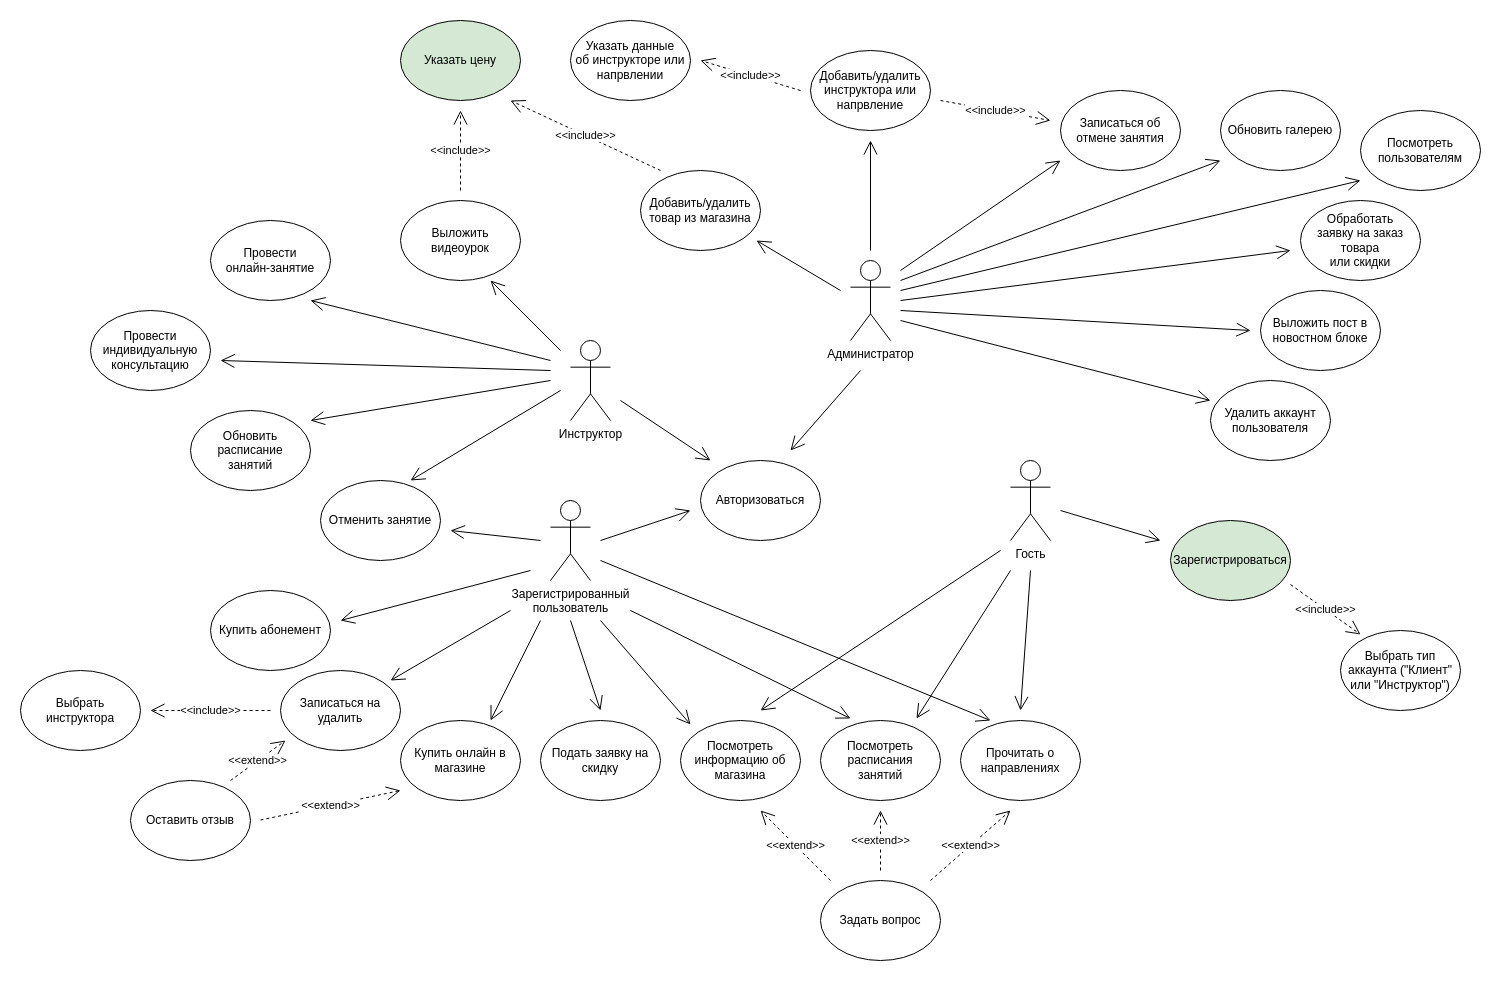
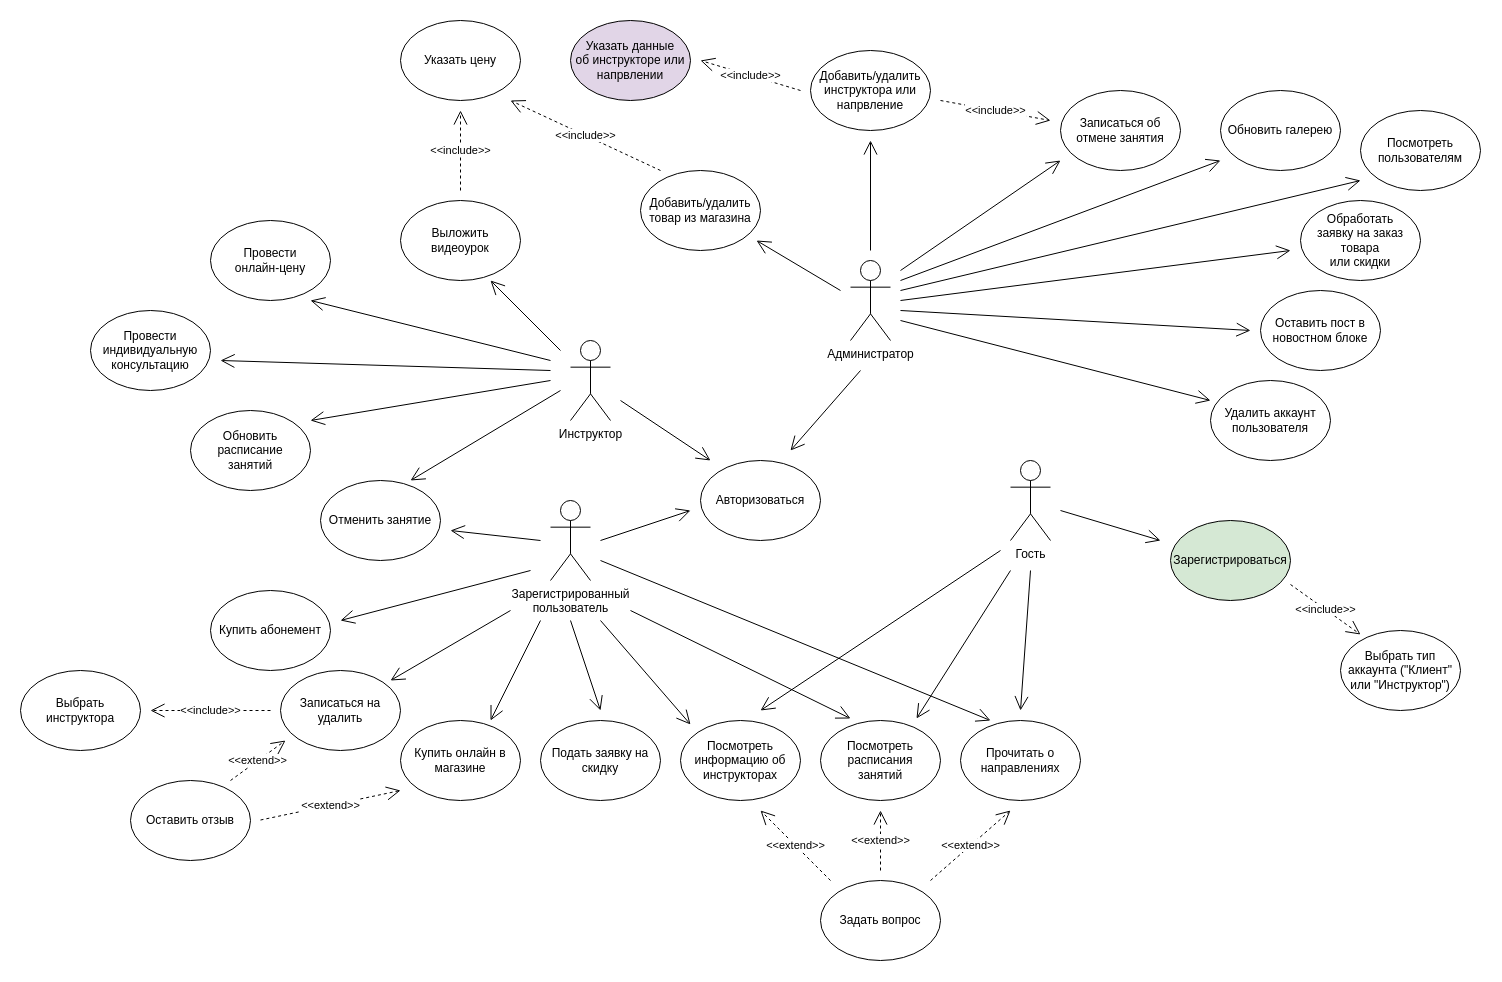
  <mxCell id="0" />
  <mxCell id="1" parent="0" />
  <mxCell id="2" value="Зарегистрироваться" style="ellipse;whiteSpace=wrap;html=1;fillColor=#d5e8d4;" vertex="1" parent="1"><mxGeometry x="1170" y="520" width="120" height="80" as="geometry" /></mxCell>
- <mxCell id="3" value="Посмотреть информацию об магазина" style="ellipse;whiteSpace=wrap;html=1;" vertex="1" parent="1"><mxGeometry x="680" y="720" width="120" height="80" as="geometry" /></mxCell>
+ <mxCell id="3" value="Посмотреть информацию об инструкторах" style="ellipse;whiteSpace=wrap;html=1;" vertex="1" parent="1"><mxGeometry x="680" y="720" width="120" height="80" as="geometry" /></mxCell>
  <mxCell id="4" value="Посмотреть расписания&lt;br&gt;занятий" style="ellipse;whiteSpace=wrap;html=1;" vertex="1" parent="1"><mxGeometry x="820" y="720" width="120" height="80" as="geometry" /></mxCell>
  <mxCell id="5" value="Купить абонемент" style="ellipse;whiteSpace=wrap;html=1;" vertex="1" parent="1"><mxGeometry x="210" y="590" width="120" height="80" as="geometry" /></mxCell>
  <mxCell id="6" value="Записаться на удалить" style="ellipse;whiteSpace=wrap;html=1;" vertex="1" parent="1"><mxGeometry x="280" y="670" width="120" height="80" as="geometry" /></mxCell>
  <mxCell id="7" value="Оставить отзыв" style="ellipse;whiteSpace=wrap;html=1;" vertex="1" parent="1"><mxGeometry x="130" y="780" width="120" height="80" as="geometry" /></mxCell>
  <mxCell id="8" value="Авторизоваться" style="ellipse;whiteSpace=wrap;html=1;" vertex="1" parent="1"><mxGeometry x="700" y="460" width="120" height="80" as="geometry" /></mxCell>
  <mxCell id="9" value="Добавить/удалить инструктора или напрвление" style="ellipse;whiteSpace=wrap;html=1;" vertex="1" parent="1"><mxGeometry x="810" y="50" width="120" height="80" as="geometry" /></mxCell>
- <mxCell id="10" value="Выложить пост в новостном блоке" style="ellipse;whiteSpace=wrap;html=1;" vertex="1" parent="1"><mxGeometry x="1260" y="290" width="120" height="80" as="geometry" /></mxCell>
+ <mxCell id="10" value="Оставить пост в новостном блоке" style="ellipse;whiteSpace=wrap;html=1;" vertex="1" parent="1"><mxGeometry x="1260" y="290" width="120" height="80" as="geometry" /></mxCell>
  <mxCell id="11" value="Обновить расписание&lt;br&gt;занятий" style="ellipse;whiteSpace=wrap;html=1;" vertex="1" parent="1"><mxGeometry x="190" y="410" width="120" height="80" as="geometry" /></mxCell>
  <mxCell id="12" value="Выложить&lt;br&gt;видеоурок" style="ellipse;whiteSpace=wrap;html=1;" vertex="1" parent="1"><mxGeometry x="400" y="200" width="120" height="80" as="geometry" /></mxCell>
- <mxCell id="13" value="Указать цену" style="ellipse;whiteSpace=wrap;html=1;fillColor=#d5e8d4;" vertex="1" parent="1"><mxGeometry x="400" y="20" width="120" height="80" as="geometry" /></mxCell>
+ <mxCell id="13" value="Указать цену" style="ellipse;whiteSpace=wrap;html=1;" vertex="1" parent="1"><mxGeometry x="400" y="20" width="120" height="80" as="geometry" /></mxCell>
  <mxCell id="14" value="Добавить/удалить&lt;br&gt;товар из магазина" style="ellipse;whiteSpace=wrap;html=1;" vertex="1" parent="1"><mxGeometry x="640" y="170" width="120" height="80" as="geometry" /></mxCell>
  <mxCell id="15" value="Купить онлайн в магазине" style="ellipse;whiteSpace=wrap;html=1;" vertex="1" parent="1"><mxGeometry x="400" y="720" width="120" height="80" as="geometry" /></mxCell>
  <mxCell id="16" value="Удалить аккаунт пользователя" style="ellipse;whiteSpace=wrap;html=1;" vertex="1" parent="1"><mxGeometry x="1210" y="380" width="120" height="80" as="geometry" /></mxCell>
  <mxCell id="17" value="Подать заявку на скидку" style="ellipse;whiteSpace=wrap;html=1;" vertex="1" parent="1"><mxGeometry x="540" y="720" width="120" height="80" as="geometry" /></mxCell>
  <mxCell id="18" value="Выбрать инструктора" style="ellipse;whiteSpace=wrap;html=1;" vertex="1" parent="1"><mxGeometry x="20" y="670" width="120" height="80" as="geometry" /></mxCell>
- <mxCell id="19" value="Провести&lt;br&gt;онлайн-занятие" style="ellipse;whiteSpace=wrap;html=1;" vertex="1" parent="1"><mxGeometry x="210" y="220" width="120" height="80" as="geometry" /></mxCell>
+ <mxCell id="19" value="Провести&lt;br&gt;онлайн-цену" style="ellipse;whiteSpace=wrap;html=1;" vertex="1" parent="1"><mxGeometry x="210" y="220" width="120" height="80" as="geometry" /></mxCell>
  <mxCell id="20" value="Выбрать тип аккаунта (&quot;Клиент&quot; или &quot;Инструктор&quot;)" style="ellipse;whiteSpace=wrap;html=1;" vertex="1" parent="1"><mxGeometry x="1340" y="630" width="120" height="80" as="geometry" /></mxCell>
  <mxCell id="21" value="Провести индивидуальную консультацию" style="ellipse;whiteSpace=wrap;html=1;" vertex="1" parent="1"><mxGeometry x="90" y="310" width="120" height="80" as="geometry" /></mxCell>
  <mxCell id="22" value="Отменить занятие" style="ellipse;whiteSpace=wrap;html=1;" vertex="1" parent="1"><mxGeometry x="320" y="480" width="120" height="80" as="geometry" /></mxCell>
  <mxCell id="23" value="Записаться об отмене занятия" style="ellipse;whiteSpace=wrap;html=1;" vertex="1" parent="1"><mxGeometry x="1060" y="90" width="120" height="80" as="geometry" /></mxCell>
  <mxCell id="24" value="Прочитать о направлениях" style="ellipse;whiteSpace=wrap;html=1;" vertex="1" parent="1"><mxGeometry x="960" y="720" width="120" height="80" as="geometry" /></mxCell>
  <mxCell id="25" value="Обновить галерею" style="ellipse;whiteSpace=wrap;html=1;" vertex="1" parent="1"><mxGeometry x="1220" y="90" width="120" height="80" as="geometry" /></mxCell>
- <mxCell id="26" value="Указать данные&lt;br&gt;об инструкторе или напрвлении" style="ellipse;whiteSpace=wrap;html=1;" vertex="1" parent="1"><mxGeometry x="570" y="20" width="120" height="80" as="geometry" /></mxCell>
+ <mxCell id="26" value="Указать данные&lt;br&gt;об инструкторе или напрвлении" style="ellipse;whiteSpace=wrap;html=1;fillColor=#e1d5e7;" vertex="1" parent="1"><mxGeometry x="570" y="20" width="120" height="80" as="geometry" /></mxCell>
  <mxCell id="27" value="Посмотреть пользователям" style="ellipse;whiteSpace=wrap;html=1;" vertex="1" parent="1"><mxGeometry x="1360" y="110" width="120" height="80" as="geometry" /></mxCell>
  <mxCell id="28" value="Обработать&lt;br&gt;заявку на заказ товара&lt;br&gt;или скидки" style="ellipse;whiteSpace=wrap;html=1;" vertex="1" parent="1"><mxGeometry x="1300" y="200" width="120" height="80" as="geometry" /></mxCell>
  <mxCell id="29" value="Задать вопрос" style="ellipse;whiteSpace=wrap;html=1;" vertex="1" parent="1"><mxGeometry x="820" y="880" width="120" height="80" as="geometry" /></mxCell>
  <mxCell id="30" value="Зарегистрированный&lt;br&gt;пользователь" style="shape=umlActor;verticalLabelPosition=bottom;verticalAlign=top;html=1;outlineConnect=0;" vertex="1" parent="1"><mxGeometry x="550" y="500" width="40" height="80" as="geometry" /></mxCell>
  <mxCell id="31" value="Инструктор" style="shape=umlActor;verticalLabelPosition=bottom;verticalAlign=top;html=1;outlineConnect=0;" vertex="1" parent="1"><mxGeometry x="570" y="340" width="40" height="80" as="geometry" /></mxCell>
  <mxCell id="32" value="Администратор" style="shape=umlActor;verticalLabelPosition=bottom;verticalAlign=top;html=1;outlineConnect=0;" vertex="1" parent="1"><mxGeometry x="850" width="40" height="80" as="geometry" y="260" /></mxCell>
  <mxCell id="33" value="&amp;lt;&amp;lt;include&amp;gt;&amp;gt;" style="endArrow=open;endSize=12;dashed=1;html=1;rounded=0;" edge="1" parent="1"><mxGeometry width="160" relative="1" as="geometry"><mxPoint x="460" y="190" as="sourcePoint" /><mxPoint x="460" y="110" as="targetPoint" /></mxGeometry></mxCell>
  <mxCell id="34" value="" style="endArrow=open;endFill=1;endSize=12;html=1;rounded=0;jumpSize=6;" edge="1" parent="1"><mxGeometry width="160" relative="1" as="geometry"><mxPoint x="560" y="350" as="sourcePoint" /><mxPoint x="490" y="280" as="targetPoint" /></mxGeometry></mxCell>
  <mxCell id="35" value="" style="endArrow=open;endFill=1;endSize=12;html=1;rounded=0;jumpSize=6;" edge="1" parent="1"><mxGeometry width="160" relative="1" as="geometry"><mxPoint x="560" y="390" as="sourcePoint" /><mxPoint x="410" y="480" as="targetPoint" /></mxGeometry></mxCell>
  <mxCell id="36" value="" style="endArrow=open;endFill=1;endSize=12;html=1;rounded=0;jumpSize=6;" edge="1" parent="1"><mxGeometry width="160" relative="1" as="geometry"><mxPoint x="540" y="540" as="sourcePoint" /><mxPoint x="450" y="530" as="targetPoint" /></mxGeometry></mxCell>
  <mxCell id="37" value="" style="endArrow=open;endFill=1;endSize=12;html=1;rounded=0;jumpSize=6;" edge="1" parent="1"><mxGeometry width="160" relative="1" as="geometry"><mxPoint x="600" y="540" as="sourcePoint" /><mxPoint x="690" y="510" as="targetPoint" /></mxGeometry></mxCell>
  <mxCell id="38" value="" style="endArrow=open;endFill=1;endSize=12;html=1;rounded=0;jumpSize=6;" edge="1" parent="1"><mxGeometry width="160" relative="1" as="geometry"><mxPoint x="620" y="400" as="sourcePoint" /><mxPoint x="710" y="460" as="targetPoint" /></mxGeometry></mxCell>
  <mxCell id="39" value="" style="endArrow=open;endFill=1;endSize=12;html=1;rounded=0;jumpSize=6;" edge="1" parent="1"><mxGeometry width="160" relative="1" as="geometry"><mxPoint x="860" y="370" as="sourcePoint" /><mxPoint x="790" y="450" as="targetPoint" /></mxGeometry></mxCell>
  <mxCell id="40" value="" style="endArrow=open;endFill=1;endSize=12;html=1;rounded=0;jumpSize=6;" edge="1" parent="1"><mxGeometry width="160" relative="1" as="geometry"><mxPoint x="550" y="360" as="sourcePoint" /><mxPoint x="310" y="300" as="targetPoint" /></mxGeometry></mxCell>
  <mxCell id="41" value="" style="endArrow=open;endFill=1;endSize=12;html=1;rounded=0;jumpSize=6;" edge="1" parent="1"><mxGeometry width="160" relative="1" as="geometry"><mxPoint x="550" y="370" as="sourcePoint" /><mxPoint x="220" y="360" as="targetPoint" /></mxGeometry></mxCell>
  <mxCell id="42" value="" style="endArrow=open;endFill=1;endSize=12;html=1;rounded=0;jumpSize=6;" edge="1" parent="1"><mxGeometry width="160" relative="1" as="geometry"><mxPoint x="550" y="380" as="sourcePoint" /><mxPoint x="310" y="420" as="targetPoint" /></mxGeometry></mxCell>
  <mxCell id="43" value="" style="endArrow=open;endFill=1;endSize=12;html=1;rounded=0;jumpSize=6;" edge="1" parent="1"><mxGeometry width="160" relative="1" as="geometry"><mxPoint x="840" y="290" as="sourcePoint" /><mxPoint x="756" y="240" as="targetPoint" /></mxGeometry></mxCell>
  <mxCell id="44" value="&amp;lt;&amp;lt;include&amp;gt;&amp;gt;" style="endArrow=open;endSize=12;dashed=1;html=1;rounded=0;" edge="1" parent="1"><mxGeometry width="160" relative="1" as="geometry"><mxPoint x="660" y="170" as="sourcePoint" /><mxPoint x="510" y="100" as="targetPoint" /></mxGeometry></mxCell>
  <mxCell id="45" value="" style="endArrow=open;endFill=1;endSize=12;html=1;rounded=0;jumpSize=6;" edge="1" parent="1"><mxGeometry width="160" relative="1" as="geometry"><mxPoint x="870" y="250" as="sourcePoint" /><mxPoint x="870" y="140" as="targetPoint" /></mxGeometry></mxCell>
  <mxCell id="46" value="&amp;lt;&amp;lt;include&amp;gt;&amp;gt;" style="endArrow=open;endSize=12;dashed=1;html=1;rounded=0;" edge="1" parent="1"><mxGeometry width="160" relative="1" as="geometry"><mxPoint x="800" y="90" as="sourcePoint" /><mxPoint x="700" y="60" as="targetPoint" /></mxGeometry></mxCell>
  <mxCell id="47" value="" style="endArrow=open;endFill=1;endSize=12;html=1;rounded=0;jumpSize=6;" edge="1" parent="1"><mxGeometry width="160" relative="1" as="geometry"><mxPoint x="900" y="270" as="sourcePoint" /><mxPoint x="1060" y="160" as="targetPoint" /></mxGeometry></mxCell>
  <mxCell id="48" value="&amp;lt;&amp;lt;include&amp;gt;&amp;gt;" style="endArrow=open;endSize=12;dashed=1;html=1;rounded=0;" edge="1" parent="1"><mxGeometry width="160" relative="1" as="geometry"><mxPoint x="940" y="100" as="sourcePoint" /><mxPoint x="1050" y="120" as="targetPoint" /></mxGeometry></mxCell>
  <mxCell id="49" value="" style="endArrow=open;endFill=1;endSize=12;html=1;rounded=0;jumpSize=6;" edge="1" parent="1"><mxGeometry width="160" relative="1" as="geometry"><mxPoint x="900" y="280" as="sourcePoint" /><mxPoint x="1220" y="160" as="targetPoint" /></mxGeometry></mxCell>
  <mxCell id="50" value="" style="endArrow=open;endFill=1;endSize=12;html=1;rounded=0;jumpSize=6;" edge="1" parent="1"><mxGeometry width="160" relative="1" as="geometry"><mxPoint x="900" y="310" as="sourcePoint" /><mxPoint x="1250" y="330" as="targetPoint" /></mxGeometry></mxCell>
  <mxCell id="51" value="" style="endArrow=open;endFill=1;endSize=12;html=1;rounded=0;jumpSize=6;" edge="1" parent="1"><mxGeometry width="160" relative="1" as="geometry"><mxPoint x="900" y="290" as="sourcePoint" /><mxPoint x="1360" y="180" as="targetPoint" /></mxGeometry></mxCell>
  <mxCell id="52" value="" style="endArrow=open;endFill=1;endSize=12;html=1;rounded=0;jumpSize=6;" edge="1" parent="1"><mxGeometry width="160" relative="1" as="geometry"><mxPoint x="900" y="300" as="sourcePoint" /><mxPoint x="1290" y="250" as="targetPoint" /></mxGeometry></mxCell>
  <mxCell id="53" value="" style="endArrow=open;endFill=1;endSize=12;html=1;rounded=0;jumpSize=6;" edge="1" parent="1"><mxGeometry width="160" relative="1" as="geometry"><mxPoint x="900" y="320" as="sourcePoint" /><mxPoint x="1210" y="400" as="targetPoint" /></mxGeometry></mxCell>
  <mxCell id="54" value="" style="endArrow=open;endFill=1;endSize=12;html=1;rounded=0;jumpSize=6;" edge="1" parent="1"><mxGeometry width="160" relative="1" as="geometry"><mxPoint x="530" y="570" as="sourcePoint" /><mxPoint x="340" y="620" as="targetPoint" /></mxGeometry></mxCell>
  <mxCell id="55" value="" style="endArrow=open;endFill=1;endSize=12;html=1;rounded=0;jumpSize=6;" edge="1" parent="1"><mxGeometry width="160" relative="1" as="geometry"><mxPoint x="510" y="610" as="sourcePoint" /><mxPoint x="390" y="680" as="targetPoint" /></mxGeometry></mxCell>
  <mxCell id="56" value="" style="endArrow=open;endFill=1;endSize=12;html=1;rounded=0;jumpSize=6;" edge="1" parent="1"><mxGeometry width="160" relative="1" as="geometry"><mxPoint x="540" y="620" as="sourcePoint" /><mxPoint x="490" y="720" as="targetPoint" /></mxGeometry></mxCell>
  <mxCell id="57" value="&amp;lt;&amp;lt;include&amp;gt;&amp;gt;" style="endArrow=open;endSize=12;dashed=1;html=1;rounded=0;" edge="1" parent="1"><mxGeometry width="160" relative="1" as="geometry"><mxPoint x="270" y="710" as="sourcePoint" /><mxPoint x="150" y="710" as="targetPoint" /></mxGeometry></mxCell>
  <mxCell id="58" value="&amp;lt;&amp;lt;extend&amp;gt;&amp;gt;" style="endArrow=open;endSize=12;dashed=1;html=1;rounded=0;" edge="1" parent="1"><mxGeometry width="160" relative="1" as="geometry"><mxPoint x="260" y="819.52" as="sourcePoint" /><mxPoint x="400" y="790" as="targetPoint" /></mxGeometry></mxCell>
  <mxCell id="59" value="&amp;lt;&amp;lt;extend&amp;gt;&amp;gt;" style="endArrow=open;endSize=12;dashed=1;html=1;rounded=0;" edge="1" parent="1"><mxGeometry width="160" relative="1" as="geometry"><mxPoint x="230" y="780" as="sourcePoint" /><mxPoint x="285" y="740" as="targetPoint" /></mxGeometry></mxCell>
  <mxCell id="60" value="" style="endArrow=open;endFill=1;endSize=12;html=1;rounded=0;jumpSize=6;" edge="1" parent="1"><mxGeometry width="160" relative="1" as="geometry"><mxPoint x="570" y="620" as="sourcePoint" /><mxPoint x="600" y="710" as="targetPoint" /></mxGeometry></mxCell>
  <mxCell id="61" value="Гость" style="shape=umlActor;verticalLabelPosition=bottom;verticalAlign=top;html=1;outlineConnect=0;" vertex="1" parent="1"><mxGeometry x="1010" y="460" width="40" height="80" as="geometry" /></mxCell>
  <mxCell id="62" value="" style="endArrow=open;endFill=1;endSize=12;html=1;rounded=0;jumpSize=6;" edge="1" parent="1"><mxGeometry width="160" relative="1" as="geometry"><mxPoint x="600" y="620" as="sourcePoint" /><mxPoint x="690" y="724" as="targetPoint" /></mxGeometry></mxCell>
  <mxCell id="63" value="" style="endArrow=open;endFill=1;endSize=12;html=1;rounded=0;jumpSize=6;" edge="1" parent="1"><mxGeometry width="160" relative="1" as="geometry"><mxPoint x="630" y="610" as="sourcePoint" /><mxPoint x="850" y="718" as="targetPoint" /></mxGeometry></mxCell>
  <mxCell id="64" value="" style="endArrow=open;endFill=1;endSize=12;html=1;rounded=0;jumpSize=6;" edge="1" parent="1"><mxGeometry width="160" relative="1" as="geometry"><mxPoint x="600" y="560" as="sourcePoint" /><mxPoint x="990" y="720" as="targetPoint" /></mxGeometry></mxCell>
  <mxCell id="65" value="" style="endArrow=open;endFill=1;endSize=12;html=1;rounded=0;jumpSize=6;" edge="1" parent="1"><mxGeometry width="160" relative="1" as="geometry"><mxPoint x="1000" y="550" as="sourcePoint" /><mxPoint x="760" y="710" as="targetPoint" /></mxGeometry></mxCell>
  <mxCell id="66" value="" style="endArrow=open;endFill=1;endSize=12;html=1;rounded=0;jumpSize=6;" edge="1" parent="1"><mxGeometry width="160" relative="1" as="geometry"><mxPoint x="1010" y="570" as="sourcePoint" /><mxPoint x="916" y="718" as="targetPoint" /></mxGeometry></mxCell>
  <mxCell id="67" value="" style="endArrow=open;endFill=1;endSize=12;html=1;rounded=0;jumpSize=6;" edge="1" parent="1"><mxGeometry width="160" relative="1" as="geometry"><mxPoint x="1030" y="570" as="sourcePoint" /><mxPoint x="1020" y="710" as="targetPoint" /></mxGeometry></mxCell>
  <mxCell id="68" value="&amp;lt;&amp;lt;extend&amp;gt;&amp;gt;" style="endArrow=open;endSize=12;dashed=1;html=1;rounded=0;" edge="1" parent="1"><mxGeometry width="160" relative="1" as="geometry"><mxPoint x="930" y="880" as="sourcePoint" /><mxPoint x="1010" y="810" as="targetPoint" /></mxGeometry></mxCell>
  <mxCell id="69" value="&amp;lt;&amp;lt;extend&amp;gt;&amp;gt;" style="endArrow=open;endSize=12;dashed=1;html=1;rounded=0;" edge="1" parent="1"><mxGeometry width="160" relative="1" as="geometry"><mxPoint x="880" y="870" as="sourcePoint" /><mxPoint x="880" y="810" as="targetPoint" /></mxGeometry></mxCell>
  <mxCell id="70" value="&amp;lt;&amp;lt;extend&amp;gt;&amp;gt;" style="endArrow=open;endSize=12;dashed=1;html=1;rounded=0;" edge="1" parent="1"><mxGeometry width="160" relative="1" as="geometry"><mxPoint x="830" y="880" as="sourcePoint" /><mxPoint x="760" y="810" as="targetPoint" /></mxGeometry></mxCell>
  <mxCell id="71" value="" style="endArrow=open;endFill=1;endSize=12;html=1;rounded=0;jumpSize=6;" edge="1" parent="1"><mxGeometry width="160" relative="1" as="geometry"><mxPoint x="1060" y="510" as="sourcePoint" /><mxPoint x="1160" y="540" as="targetPoint" /></mxGeometry></mxCell>
  <mxCell id="72" value="&amp;lt;&amp;lt;include&amp;gt;&amp;gt;" style="endArrow=open;endSize=12;dashed=1;html=1;rounded=0;" edge="1" parent="1"><mxGeometry width="160" relative="1" as="geometry"><mxPoint x="1290" y="584" as="sourcePoint" /><mxPoint x="1360" y="634" as="targetPoint" /></mxGeometry></mxCell>
